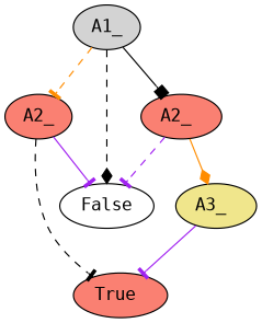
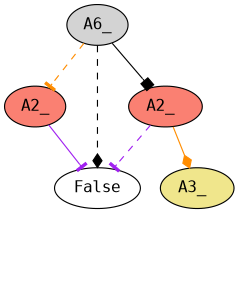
  digraph {
    fontname="DejaVu Sans Mono"
    node [fillcolor=salmon fontname="DejaVu Sans Mono" style=filled]
    edge [arrowhead=tee color=black fontname="DejaVu Sans Mono"]
-   n1 [fillcolor=lightgrey label=A1_]
+   n1 [fillcolor=lightgrey label=A6_]
    n2 [label=A2_]
    n3 [label="A2_ "]
    n4 [fillcolor=white label=False]
-   n5 [label="True "]
    n6 [fillcolor=khaki label="A3_ "]
    n1 -> n2 [color=darkorange style=dashed]
    n1 -> n3 [arrowhead=box]
    n1 -> n4 [arrowhead=diamond style=dashed]
    n2 -> n4 [color=purple]
-   n2 -> n5 [style=dashed]
    n3 -> n4 [color=purple style=dashed]
    n3 -> n6 [arrowhead=diamond color=darkorange]
-   n6 -> n5 [color=purple]
  }
